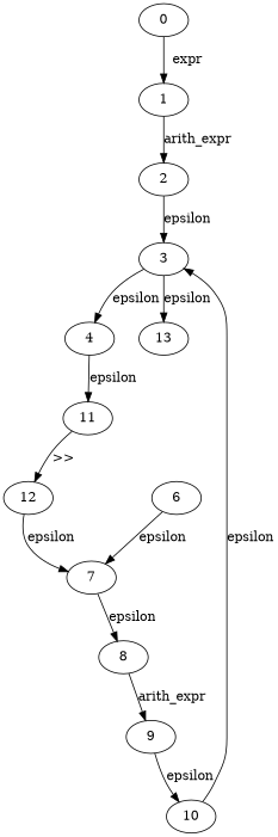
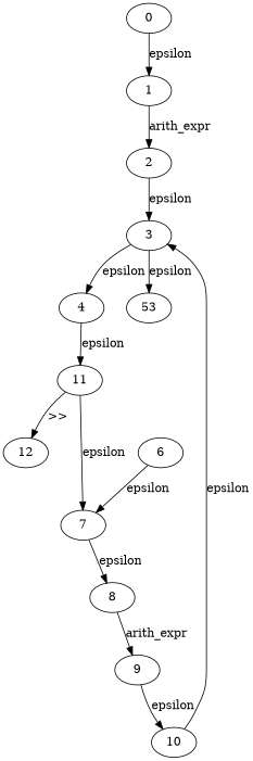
  digraph {
    0
    1
    2
    3
    4
-   13
+   13 [label=53]
    11
    12
    6
    7
    8
    9
    10
-   0 -> 1 [label=expr]
+   0 -> 1 [label=epsilon]
    1 -> 2 [label=arith_expr]
    2 -> 3 [label=epsilon]
    3 -> 4 [label=epsilon]
    3 -> 13 [label=epsilon]
    4 -> 11 [label=epsilon]
    11 -> 12 [label=">>"]
-   12 -> 7 [label=epsilon]
+   11 -> 7 [label=epsilon]
    6 -> 7 [label=epsilon]
    7 -> 8 [label=epsilon]
    8 -> 9 [label=arith_expr]
    9 -> 10 [label=epsilon]
    10 -> 3 [label=epsilon]
  }
